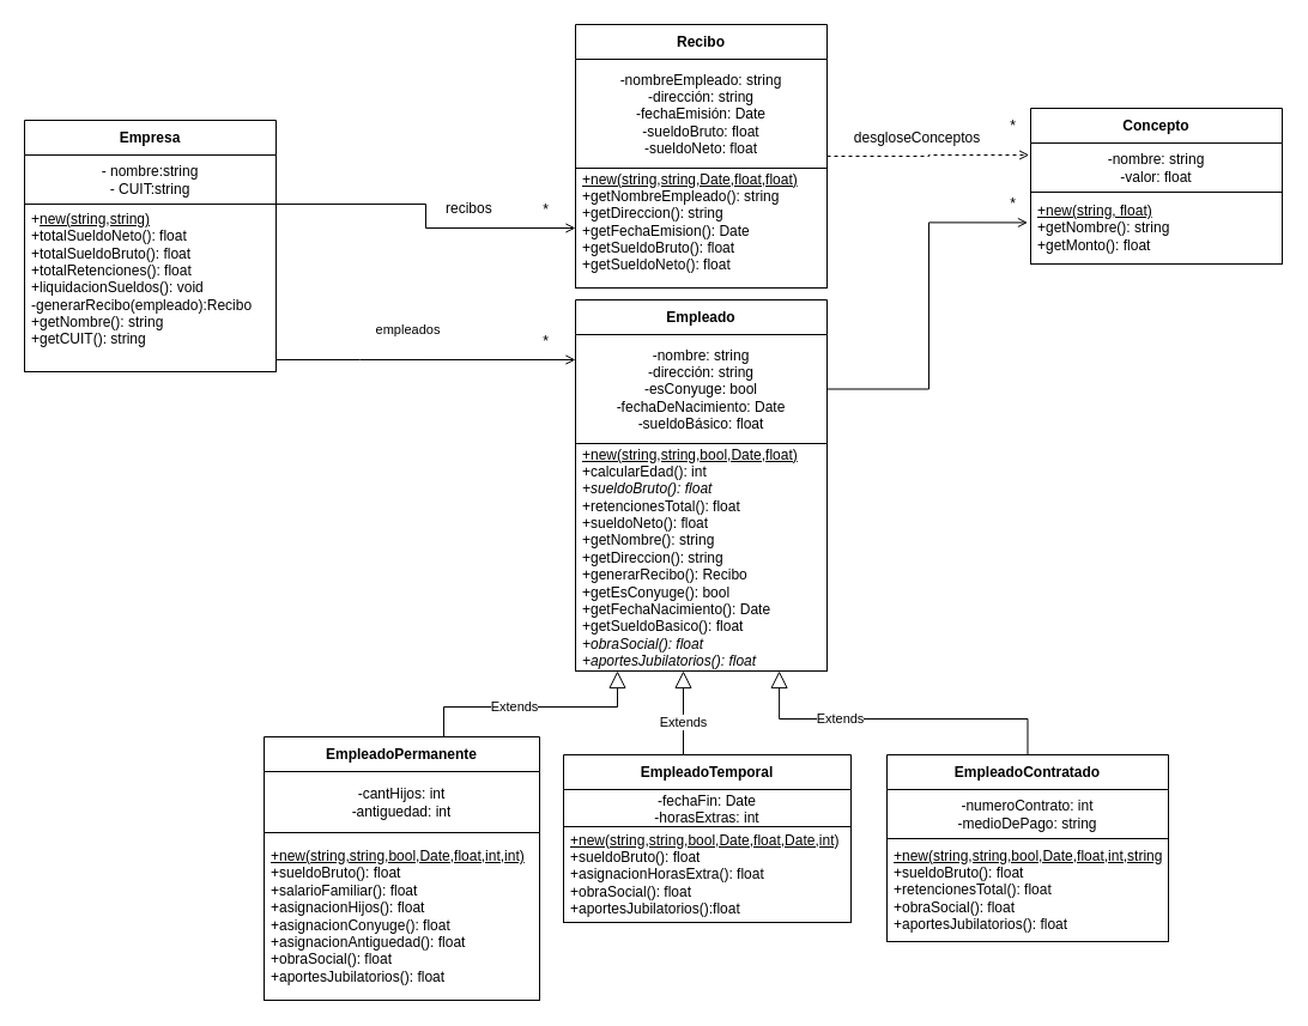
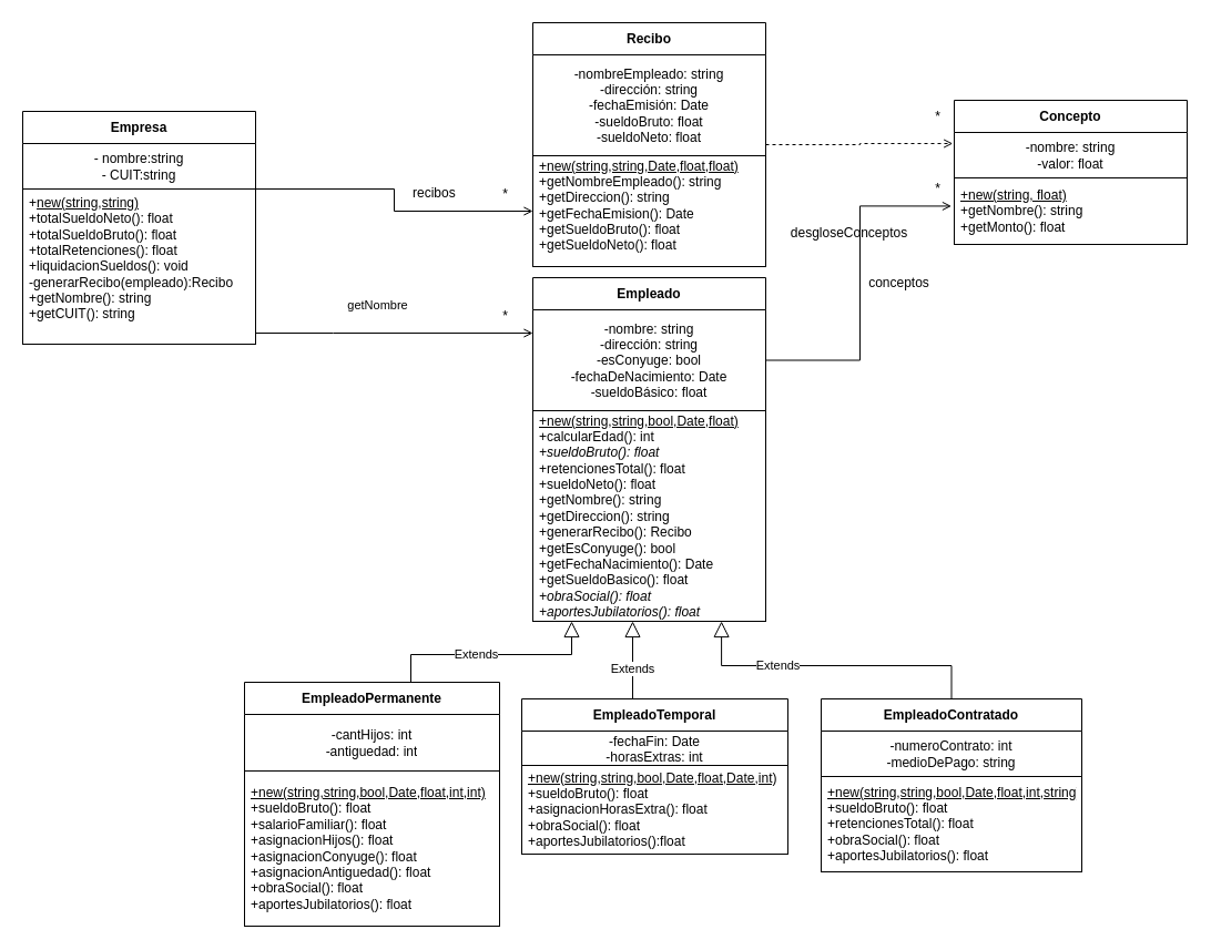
  <mxCell id="0" />
  <mxCell id="1" parent="0" />
  <mxCell id="2" value="Empresa" style="swimlane;fontStyle=1;align=center;verticalAlign=middle;childLayout=stackLayout;horizontal=1;startSize=29;horizontalStack=0;resizeParent=1;resizeParentMax=0;resizeLast=0;collapsible=0;marginBottom=0;html=1;whiteSpace=wrap;" parent="1" vertex="1"><mxGeometry x="20" y="100" width="210" height="210" as="geometry" /></mxCell>
  <mxCell id="3" value="- nombre:string&lt;div&gt;- CUIT:string&lt;/div&gt;" style="text;html=1;strokeColor=none;fillColor=none;align=center;verticalAlign=middle;spacingLeft=4;spacingRight=4;overflow=hidden;rotatable=0;points=[[0,0.5],[1,0.5]];portConstraint=eastwest;whiteSpace=wrap;" parent="2" vertex="1"><mxGeometry y="29" width="210" height="41" as="geometry" /></mxCell>
  <mxCell id="4" value="+&lt;u&gt;new(string,string)&lt;/u&gt;&lt;div&gt;+totalSueldoNeto(): float&lt;/div&gt;&lt;div&gt;+totalSueldoBruto(): float&lt;/div&gt;&lt;div&gt;+totalRetenciones(): float&lt;/div&gt;&lt;div&gt;+liquidacionSueldos(): void&lt;/div&gt;&lt;div&gt;-generarRecibo(empleado):Recibo&lt;/div&gt;&lt;div&gt;&lt;div&gt;+getNombre(): string&lt;/div&gt;&lt;div&gt;+getCUIT(): string&lt;br&gt;&lt;div&gt;&lt;br&gt;&lt;/div&gt;&lt;/div&gt;&lt;/div&gt;" style="text;html=1;strokeColor=default;fillColor=none;align=left;verticalAlign=middle;spacingLeft=4;spacingRight=4;overflow=hidden;rotatable=0;points=[[0,0.5],[1,0.5]];portConstraint=eastwest;whiteSpace=wrap;" parent="2" vertex="1"><mxGeometry y="70" width="210" height="140" as="geometry" /></mxCell>
  <mxCell id="5" value="Empleado" style="swimlane;fontStyle=1;align=center;verticalAlign=middle;childLayout=stackLayout;horizontal=1;startSize=29;horizontalStack=0;resizeParent=1;resizeParentMax=0;resizeLast=0;collapsible=0;marginBottom=0;html=1;whiteSpace=wrap;" parent="1" vertex="1"><mxGeometry x="480" y="250" width="210" height="120" as="geometry" /></mxCell>
  <mxCell id="6" value="&lt;div&gt;-nombre: string&lt;/div&gt;&lt;div&gt;-dirección: string&lt;/div&gt;&lt;div&gt;-esConyuge: bool&lt;/div&gt;&lt;div&gt;-fechaDeNacimiento: Date&lt;/div&gt;&lt;div&gt;-sueldoBásico: float&lt;/div&gt;" style="text;html=1;strokeColor=none;fillColor=none;align=center;verticalAlign=middle;spacingLeft=4;spacingRight=4;overflow=hidden;rotatable=0;points=[[0,0.5],[1,0.5]];portConstraint=eastwest;whiteSpace=wrap;" parent="5" vertex="1"><mxGeometry y="29" width="210" height="91" as="geometry" /></mxCell>
- <mxCell id="7" value="&lt;font style=&quot;font-size: 11px;&quot;&gt;empleados&lt;/font&gt;" style="text;html=1;align=center;verticalAlign=middle;resizable=0;points=[];autosize=1;strokeColor=none;fillColor=none;" parent="1" vertex="1"><mxGeometry x="300" y="260" width="80" height="30" as="geometry" /></mxCell>
+ <mxCell id="7" value="&lt;font style=&quot;font-size: 11px;&quot;&gt;getNombre&lt;/font&gt;" style="text;html=1;align=center;verticalAlign=middle;resizable=0;points=[];autosize=1;strokeColor=none;fillColor=none;" parent="1" vertex="1"><mxGeometry x="300" y="260" width="80" height="30" as="geometry" /></mxCell>
  <mxCell id="8" value="*" style="text;html=1;align=center;verticalAlign=middle;resizable=0;points=[];autosize=1;strokeColor=none;fillColor=none;" parent="1" vertex="1"><mxGeometry x="440" y="270" width="30" height="30" as="geometry" /></mxCell>
  <mxCell id="9" value="Extends" style="edgeStyle=orthogonalEdgeStyle;rounded=0;orthogonalLoop=1;jettySize=auto;html=1;endArrow=block;endFill=0;strokeWidth=1;endSize=12;exitX=0.522;exitY=0.004;exitDx=0;exitDy=0;exitPerimeter=0;" parent="1" source="10" edge="1"><mxGeometry relative="1" as="geometry"><mxPoint x="515" y="560" as="targetPoint" /><mxPoint x="370" y="610" as="sourcePoint" /><Array as="points"><mxPoint x="370" y="616" /><mxPoint x="370" y="590" /><mxPoint x="515" y="590" /></Array></mxGeometry></mxCell>
  <mxCell id="10" value="EmpleadoPermanente" style="swimlane;fontStyle=1;align=center;verticalAlign=middle;childLayout=stackLayout;horizontal=1;startSize=29;horizontalStack=0;resizeParent=1;resizeParentMax=0;resizeLast=0;collapsible=0;marginBottom=0;html=1;whiteSpace=wrap;" parent="1" vertex="1"><mxGeometry x="220" y="615" width="230" height="220" as="geometry" /></mxCell>
  <mxCell id="11" value="-cantHijos: int&lt;div&gt;&lt;div&gt;-antiguedad: int&lt;/div&gt;&lt;/div&gt;" style="text;html=1;strokeColor=none;fillColor=none;align=center;verticalAlign=middle;spacingLeft=4;spacingRight=4;overflow=hidden;rotatable=0;points=[[0,0.5],[1,0.5]];portConstraint=eastwest;whiteSpace=wrap;" parent="10" vertex="1"><mxGeometry y="29" width="230" height="51" as="geometry" /></mxCell>
  <mxCell id="12" value="&lt;div&gt;&lt;u&gt;+new(&lt;/u&gt;&lt;u style=&quot;background-color: transparent; color: light-dark(rgb(0, 0, 0), rgb(255, 255, 255));&quot;&gt;string,string,bool,Date,float,int,int)&lt;/u&gt;&lt;/div&gt;+sueldoBruto(): float&lt;div&gt;+salarioFamiliar(): float&lt;/div&gt;&lt;div&gt;+asignacionHijos(): float&lt;/div&gt;&lt;div&gt;+asignacionConyuge(): float&lt;/div&gt;&lt;div&gt;+asignacionAntiguedad(): float&lt;/div&gt;&lt;div&gt;+obraSocial(): float&lt;/div&gt;&lt;div&gt;+aportesJubilatorios(): float&lt;/div&gt;" style="text;html=1;strokeColor=default;fillColor=none;align=left;verticalAlign=middle;spacingLeft=4;spacingRight=4;overflow=hidden;rotatable=0;points=[[0,0.5],[1,0.5]];portConstraint=eastwest;whiteSpace=wrap;" parent="10" vertex="1"><mxGeometry y="80" width="230" height="140" as="geometry" /></mxCell>
  <mxCell id="13" value="Extends" style="edgeStyle=orthogonalEdgeStyle;rounded=0;orthogonalLoop=1;jettySize=auto;html=1;exitX=0.481;exitY=0.007;exitDx=0;exitDy=0;endArrow=block;endFill=0;endSize=12;exitPerimeter=0;" parent="1" source="14" edge="1"><mxGeometry relative="1" as="geometry"><mxPoint x="570" y="560" as="targetPoint" /><mxPoint x="569.76" y="660" as="sourcePoint" /><Array as="points"><mxPoint x="570" y="631" /></Array></mxGeometry></mxCell>
  <mxCell id="14" value="&lt;span style=&quot;color: rgb(0, 0, 0); font-family: Helvetica; font-size: 12px; font-style: normal; font-variant-ligatures: normal; font-variant-caps: normal; letter-spacing: normal; orphans: 2; text-align: center; text-indent: 0px; text-transform: none; widows: 2; word-spacing: 0px; -webkit-text-stroke-width: 0px; white-space: normal; text-decoration-thickness: initial; text-decoration-style: initial; text-decoration-color: initial; float: none; display: inline !important;&quot;&gt;EmpleadoTemporal&lt;/span&gt;" style="swimlane;fontStyle=1;align=center;verticalAlign=middle;childLayout=stackLayout;horizontal=1;startSize=29;horizontalStack=0;resizeParent=1;resizeParentMax=0;resizeLast=0;collapsible=0;marginBottom=0;html=1;whiteSpace=wrap;" parent="1" vertex="1"><mxGeometry x="470" y="630" width="240" height="140" as="geometry" /></mxCell>
  <mxCell id="15" value="-fechaFin: Date&lt;div&gt;-horasExtras: int&lt;/div&gt;" style="text;html=1;strokeColor=none;fillColor=none;align=center;verticalAlign=middle;spacingLeft=4;spacingRight=4;overflow=hidden;rotatable=0;points=[[0,0.5],[1,0.5]];portConstraint=eastwest;whiteSpace=wrap;" parent="14" vertex="1"><mxGeometry y="29" width="240" height="31" as="geometry" /></mxCell>
  <mxCell id="16" value="&lt;div&gt;&lt;u&gt;+new&lt;/u&gt;(&lt;u style=&quot;background-color: transparent; color: light-dark(rgb(0, 0, 0), rgb(255, 255, 255));&quot;&gt;string,string,bool,Date,float,Date,int)&lt;/u&gt;&lt;/div&gt;+sueldoBruto(): float&lt;div&gt;+asignacionHorasExtra(): float&lt;br&gt;&lt;div&gt;&lt;div&gt;+obraSocial(): float&lt;br&gt;&lt;/div&gt;&lt;div&gt;+aportesJubilatorios():float&lt;/div&gt;&lt;/div&gt;&lt;/div&gt;" style="text;html=1;strokeColor=default;fillColor=none;align=left;verticalAlign=middle;spacingLeft=4;spacingRight=4;overflow=hidden;rotatable=0;points=[[0,0.5],[1,0.5]];portConstraint=eastwest;whiteSpace=wrap;" parent="14" vertex="1"><mxGeometry y="60" width="240" height="80" as="geometry" /></mxCell>
  <mxCell id="17" value="&lt;div&gt;&lt;u&gt;+new(string,string,bool,Date,float)&lt;/u&gt;&lt;/div&gt;+calcularEdad(): int&lt;div&gt;&lt;i&gt;+sueldoBruto(): float&lt;/i&gt;&lt;/div&gt;&lt;div&gt;+retencionesTotal(): float&lt;/div&gt;&lt;div&gt;+sueldoNeto(): float&lt;/div&gt;&lt;div&gt;+getNombre(): string&lt;/div&gt;&lt;div&gt;+getDireccion(): string&lt;/div&gt;&lt;div&gt;+generarRecibo(): Recibo&lt;/div&gt;&lt;div&gt;+getEsConyuge(): bool&lt;/div&gt;&lt;div&gt;+getFechaNacimiento(): Date&lt;/div&gt;&lt;div&gt;+getSueldoBasico(): float&lt;/div&gt;&lt;div&gt;&lt;i&gt;+obraSocial(): float&lt;/i&gt;&lt;/div&gt;&lt;div&gt;&lt;i&gt;+aportesJubilatorios(): float&lt;/i&gt;&lt;/div&gt;&lt;div&gt;&lt;br&gt;&lt;/div&gt;&lt;div&gt;&lt;i&gt;&lt;br&gt;&lt;/i&gt;&lt;/div&gt;&lt;div&gt;&lt;br&gt;&lt;div&gt;&lt;br&gt;&lt;div&gt;&lt;br&gt;&lt;/div&gt;&lt;div&gt;&lt;br&gt;&lt;/div&gt;&lt;/div&gt;&lt;/div&gt;" style="text;html=1;strokeColor=default;fillColor=none;align=left;verticalAlign=middle;spacingLeft=4;spacingRight=4;overflow=hidden;rotatable=0;points=[[0,0.5],[1,0.5]];portConstraint=eastwest;whiteSpace=wrap;" parent="1" vertex="1"><mxGeometry x="480" y="370" width="210" height="190" as="geometry" /></mxCell>
  <mxCell id="18" style="edgeStyle=orthogonalEdgeStyle;rounded=0;orthogonalLoop=1;jettySize=auto;html=1;entryX=0;entryY=0.231;entryDx=0;entryDy=0;entryPerimeter=0;endArrow=open;endFill=0;" parent="1" source="4" target="6" edge="1"><mxGeometry relative="1" as="geometry"><Array as="points"><mxPoint x="300" y="300" /><mxPoint x="300" y="300" /></Array></mxGeometry></mxCell>
  <mxCell id="19" value="Recibo" style="swimlane;fontStyle=1;align=center;verticalAlign=middle;childLayout=stackLayout;horizontal=1;startSize=29;horizontalStack=0;resizeParent=1;resizeParentMax=0;resizeLast=0;collapsible=0;marginBottom=0;html=1;whiteSpace=wrap;" parent="1" vertex="1"><mxGeometry x="480" y="20" width="210" height="220" as="geometry" /></mxCell>
  <mxCell id="20" value="-nombreEmpleado: string&lt;div&gt;&lt;span style=&quot;background-color: transparent; color: light-dark(rgb(0, 0, 0), rgb(255, 255, 255));&quot;&gt;-d&lt;/span&gt;&lt;span style=&quot;background-color: transparent; color: light-dark(rgb(0, 0, 0), rgb(255, 255, 255));&quot;&gt;irección: string&lt;/span&gt;&lt;/div&gt;&lt;div&gt;&lt;span style=&quot;background-color: transparent; color: light-dark(rgb(0, 0, 0), rgb(255, 255, 255));&quot;&gt;-fechaEmisión: Date&lt;/span&gt;&lt;div&gt;-sueldoBruto: float&lt;/div&gt;&lt;div&gt;-sueldoNeto: float&lt;/div&gt;&lt;/div&gt;" style="text;html=1;strokeColor=none;fillColor=none;align=center;verticalAlign=middle;spacingLeft=4;spacingRight=4;overflow=hidden;rotatable=0;points=[[0,0.5],[1,0.5]];portConstraint=eastwest;whiteSpace=wrap;" parent="19" vertex="1"><mxGeometry y="29" width="210" height="91" as="geometry" /></mxCell>
  <mxCell id="21" value="&lt;u&gt;+new(string,string,Date,float,float)&lt;/u&gt;&lt;div&gt;+getNombreEmpleado(): string&lt;/div&gt;&lt;div&gt;+getDireccion(): string&lt;/div&gt;&lt;div&gt;+getFechaEmision(): Date&lt;/div&gt;&lt;div&gt;+getSueldoBruto(): float&lt;/div&gt;&lt;div&gt;+getSueldoNeto(): float&lt;br&gt;&lt;div&gt;&lt;br&gt;&lt;/div&gt;&lt;/div&gt;" style="text;html=1;strokeColor=default;fillColor=none;align=left;verticalAlign=middle;spacingLeft=4;spacingRight=4;overflow=hidden;rotatable=0;points=[[0,0.5],[1,0.5]];portConstraint=eastwest;whiteSpace=wrap;" parent="19" vertex="1"><mxGeometry y="120" width="210" height="100" as="geometry" /></mxCell>
  <mxCell id="22" value="recibos" style="text;whiteSpace=wrap;html=1;" parent="1" vertex="1"><mxGeometry x="370" y="160" width="90" height="20" as="geometry" /></mxCell>
  <mxCell id="23" value="*" style="text;html=1;align=center;verticalAlign=middle;resizable=0;points=[];autosize=1;strokeColor=none;fillColor=none;" parent="1" vertex="1"><mxGeometry x="440" y="160" width="30" height="30" as="geometry" /></mxCell>
  <mxCell id="24" value="Concepto" style="swimlane;fontStyle=1;align=center;verticalAlign=middle;childLayout=stackLayout;horizontal=1;startSize=29;horizontalStack=0;resizeParent=1;resizeParentMax=0;resizeLast=0;collapsible=0;marginBottom=0;html=1;whiteSpace=wrap;" parent="1" vertex="1"><mxGeometry x="860" y="90" width="210" height="130" as="geometry" /></mxCell>
  <mxCell id="25" value="-nombre: string&lt;div&gt;-valor: float&lt;/div&gt;" style="text;html=1;strokeColor=none;fillColor=none;align=center;verticalAlign=middle;spacingLeft=4;spacingRight=4;overflow=hidden;rotatable=0;points=[[0,0.5],[1,0.5]];portConstraint=eastwest;whiteSpace=wrap;" parent="24" vertex="1"><mxGeometry y="29" width="210" height="41" as="geometry" /></mxCell>
  <mxCell id="26" value="&lt;u&gt;+new(string, float)&lt;/u&gt;&lt;div&gt;+getNombre(): string&lt;/div&gt;&lt;div&gt;+getMonto(): float&lt;/div&gt;" style="text;html=1;strokeColor=default;fillColor=none;align=left;verticalAlign=middle;spacingLeft=4;spacingRight=4;overflow=hidden;rotatable=0;points=[[0,0.5],[1,0.5]];portConstraint=eastwest;whiteSpace=wrap;" parent="24" vertex="1"><mxGeometry y="70" width="210" height="60" as="geometry" /></mxCell>
  <mxCell id="27" value="*" style="text;html=1;align=center;verticalAlign=middle;resizable=0;points=[];autosize=1;strokeColor=none;fillColor=none;" parent="1" vertex="1"><mxGeometry x="830" y="90" width="30" height="30" as="geometry" /></mxCell>
  <mxCell id="28" value="*" style="text;html=1;align=center;verticalAlign=middle;resizable=0;points=[];autosize=1;strokeColor=none;fillColor=none;" parent="1" vertex="1"><mxGeometry x="830" y="155" width="30" height="30" as="geometry" /></mxCell>
- <mxCell id="29" value="desgloseConceptos" style="text;html=1;align=center;verticalAlign=middle;resizable=0;points=[];autosize=1;strokeColor=none;fillColor=none;" parent="1" vertex="1"><mxGeometry x="700" y="100" width="130" height="30" as="geometry" /></mxCell>
+ <mxCell id="29" value="desgloseConceptos" style="text;html=1;align=center;verticalAlign=middle;resizable=0;points=[];autosize=1;strokeColor=none;fillColor=none;" parent="1" vertex="1"><mxGeometry x="700" y="195" width="130" height="30" as="geometry" /></mxCell>
+ <mxCell id="30" value="conceptos" style="text;html=1;align=center;verticalAlign=middle;resizable=0;points=[];autosize=1;strokeColor=none;fillColor=none;" parent="1" vertex="1"><mxGeometry x="770" y="240" width="80" height="30" as="geometry" /></mxCell>
  <mxCell id="31" style="edgeStyle=orthogonalEdgeStyle;rounded=0;orthogonalLoop=1;jettySize=auto;html=1;endArrow=open;endFill=0;entryX=0;entryY=0.5;entryDx=0;entryDy=0;" parent="1" source="4" target="21" edge="1"><mxGeometry relative="1" as="geometry"><mxPoint x="480" y="170" as="targetPoint" /><Array as="points"><mxPoint x="355" y="170" /><mxPoint x="355" y="190" /></Array></mxGeometry></mxCell>
  <mxCell id="32" style="edgeStyle=orthogonalEdgeStyle;rounded=0;orthogonalLoop=1;jettySize=auto;html=1;entryX=-0.012;entryY=0.424;entryDx=0;entryDy=0;entryPerimeter=0;endArrow=open;endFill=0;" parent="1" source="6" target="26" edge="1"><mxGeometry relative="1" as="geometry" /></mxCell>
  <mxCell id="33" style="edgeStyle=orthogonalEdgeStyle;rounded=0;orthogonalLoop=1;jettySize=auto;html=1;entryX=-0.006;entryY=0.244;entryDx=0;entryDy=0;entryPerimeter=0;endArrow=open;endFill=0;dashed=1;" parent="1" source="19" target="25" edge="1"><mxGeometry relative="1" as="geometry" /></mxCell>
  <mxCell id="34" value="EmpleadoContratado" style="swimlane;fontStyle=1;align=center;verticalAlign=middle;childLayout=stackLayout;horizontal=1;startSize=29;horizontalStack=0;resizeParent=1;resizeParentMax=0;resizeLast=0;collapsible=0;marginBottom=0;html=1;whiteSpace=wrap;" parent="1" vertex="1"><mxGeometry x="740" y="630" width="235" height="156" as="geometry" /></mxCell>
  <mxCell id="35" value="-numeroContrato: int&lt;div&gt;-medioDe&lt;span style=&quot;background-color: transparent; color: light-dark(rgb(0, 0, 0), rgb(255, 255, 255));&quot;&gt;Pago: string&lt;/span&gt;&lt;/div&gt;" style="text;html=1;strokeColor=none;fillColor=none;align=center;verticalAlign=middle;spacingLeft=4;spacingRight=4;overflow=hidden;rotatable=0;points=[[0,0.5],[1,0.5]];portConstraint=eastwest;whiteSpace=wrap;" parent="34" vertex="1"><mxGeometry y="29" width="235" height="41" as="geometry" /></mxCell>
  <mxCell id="36" value="&lt;u&gt;+new(string,string,bool,Date,float,int,string)&lt;/u&gt;&lt;div&gt;+sueldoBruto(): float&lt;/div&gt;&lt;div&gt;+retencionesTotal(): float&lt;/div&gt;&lt;div&gt;+obraSocial(): float&lt;/div&gt;&lt;div&gt;+aportesJubilatorios(): float&lt;/div&gt;" style="text;html=1;strokeColor=default;fillColor=none;align=left;verticalAlign=middle;spacingLeft=4;spacingRight=4;overflow=hidden;rotatable=0;points=[[0,0.5],[1,0.5]];portConstraint=eastwest;whiteSpace=wrap;" parent="34" vertex="1"><mxGeometry y="70" width="235" height="86" as="geometry" /></mxCell>
  <mxCell id="37" style="edgeStyle=orthogonalEdgeStyle;rounded=0;orthogonalLoop=1;jettySize=auto;html=1;entryX=0.81;entryY=1;entryDx=0;entryDy=0;entryPerimeter=0;endArrow=block;endFill=0;endSize=12;" edge="1" parent="1" source="34" target="17"><mxGeometry relative="1" as="geometry" /></mxCell>
  <mxCell id="38" value="Extends" style="edgeLabel;html=1;align=center;verticalAlign=middle;resizable=0;points=[];" vertex="1" connectable="0" parent="37"><mxGeometry x="0.348" y="-1" relative="1" as="geometry"><mxPoint as="offset" /></mxGeometry></mxCell>
